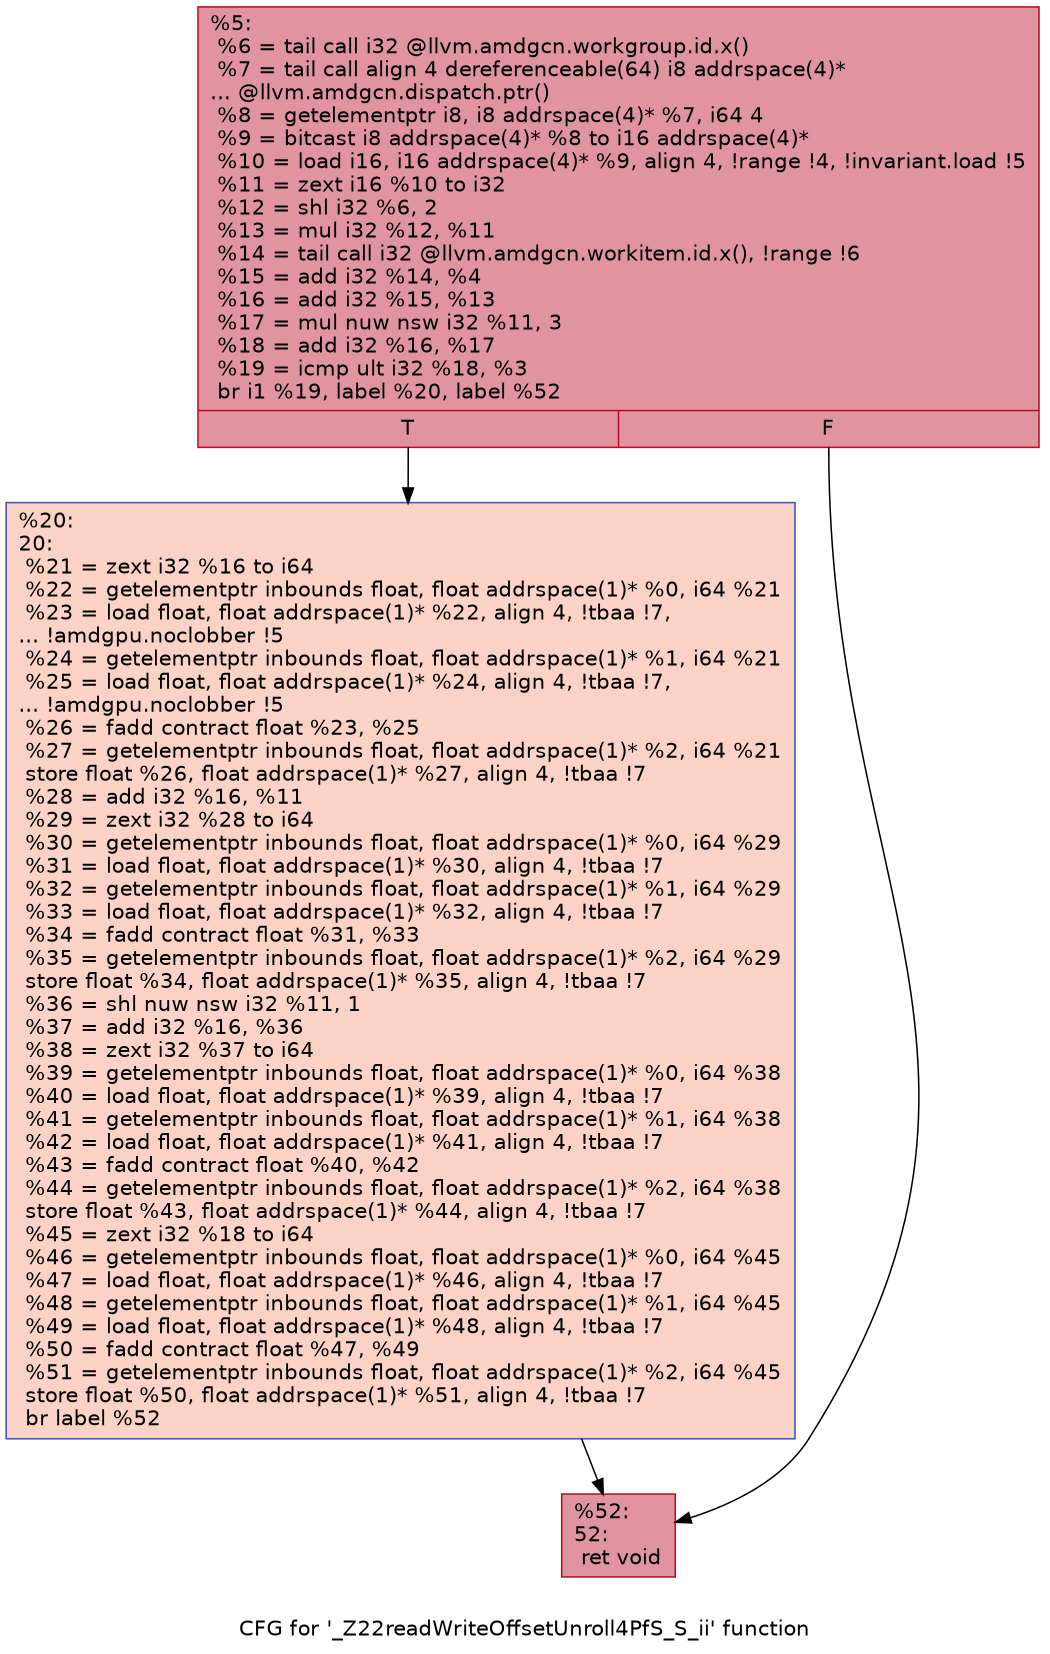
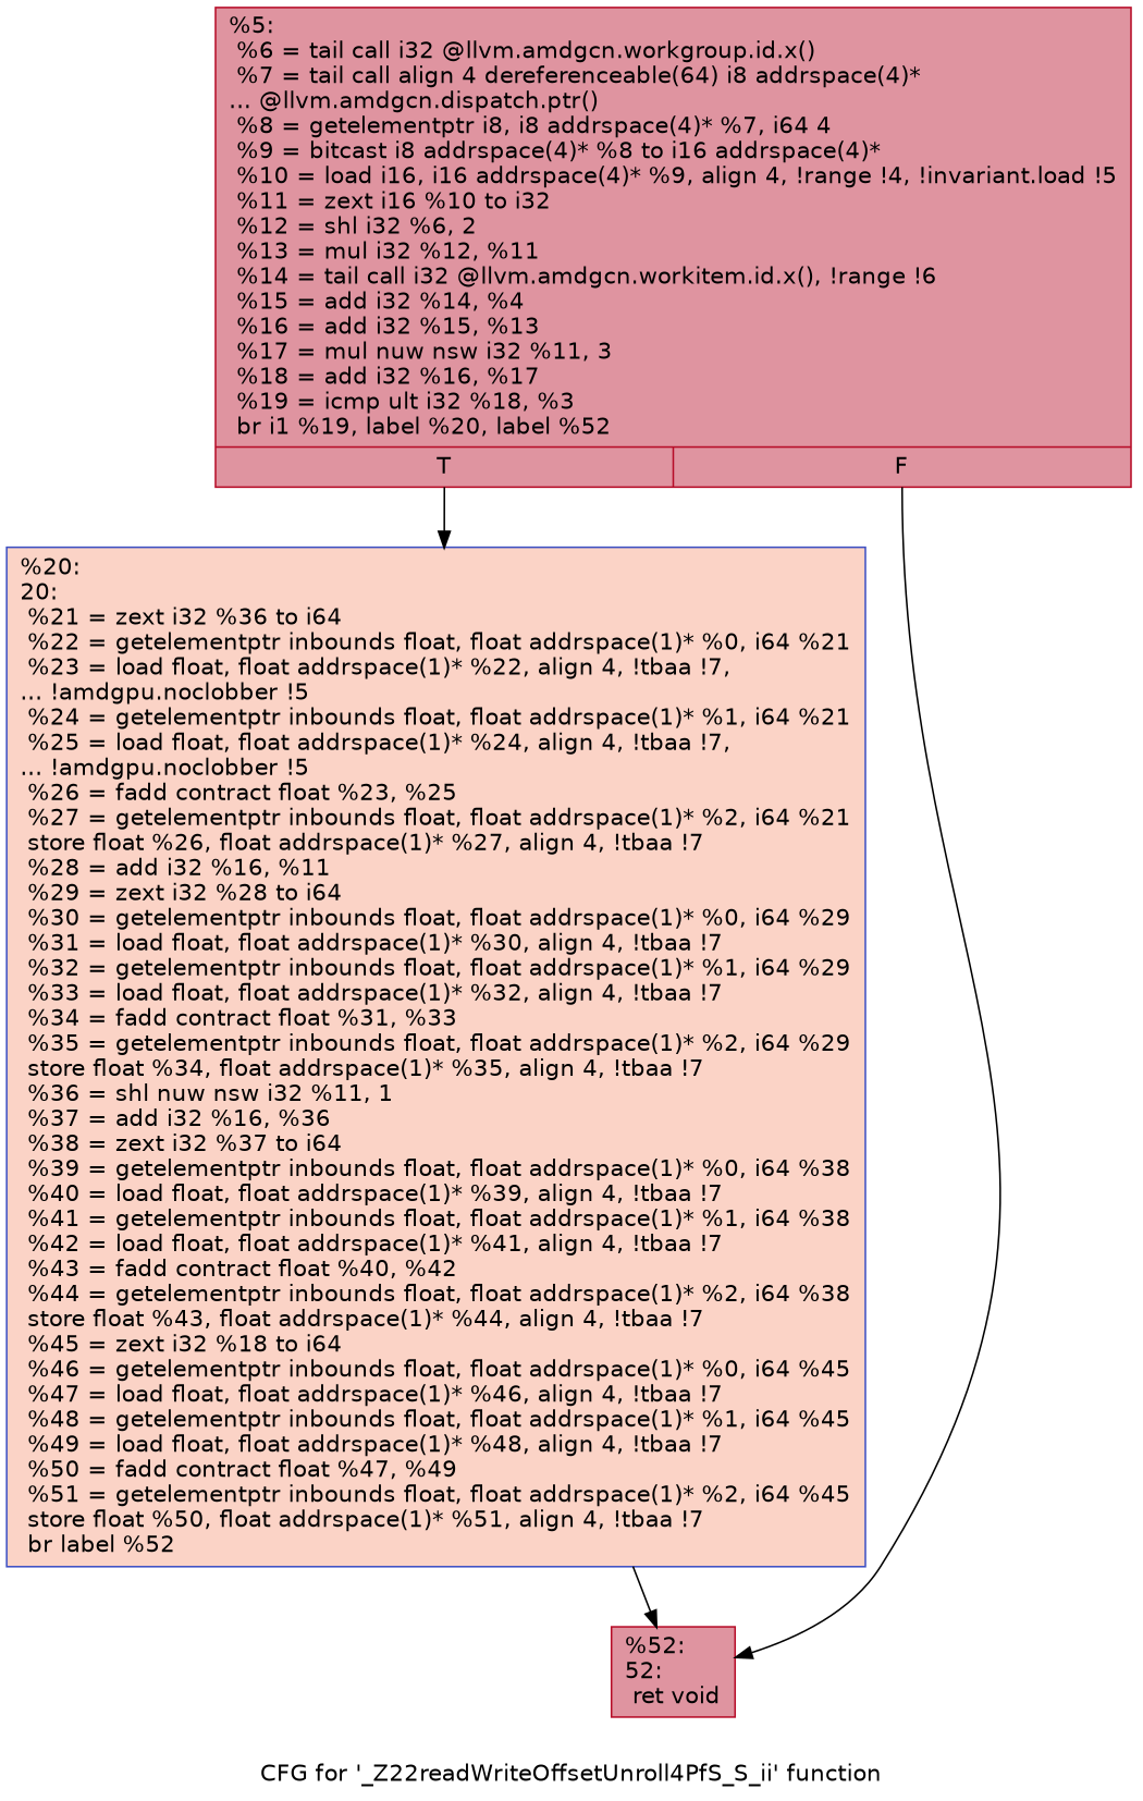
  digraph {
    label="CFG for '_Z22readWriteOffsetUnroll4PfS_S_ii' function"
    fontname="DejaVu Sans"
    node [color="#b70d28ff" fillcolor="#b70d2870" shape=record style=filled fontname="DejaVu Sans"]
    edge [fontname="DejaVu Sans"]
    n1 [label="{%5:\l  %6 = tail call i32 @llvm.amdgcn.workgroup.id.x()\l  %7 = tail call align 4 dereferenceable(64) i8 addrspace(4)*\l... @llvm.amdgcn.dispatch.ptr()\l  %8 = getelementptr i8, i8 addrspace(4)* %7, i64 4\l  %9 = bitcast i8 addrspace(4)* %8 to i16 addrspace(4)*\l  %10 = load i16, i16 addrspace(4)* %9, align 4, !range !4, !invariant.load !5\l  %11 = zext i16 %10 to i32\l  %12 = shl i32 %6, 2\l  %13 = mul i32 %12, %11\l  %14 = tail call i32 @llvm.amdgcn.workitem.id.x(), !range !6\l  %15 = add i32 %14, %4\l  %16 = add i32 %15, %13\l  %17 = mul nuw nsw i32 %11, 3\l  %18 = add i32 %16, %17\l  %19 = icmp ult i32 %18, %3\l  br i1 %19, label %20, label %52\l|{<s0>T|<s1>F}}"]
-   n2 [color="#3d50c3ff" fillcolor="#f59c7d70" label="{%20:\l20:                                               \l  %21 = zext i32 %16 to i64\l  %22 = getelementptr inbounds float, float addrspace(1)* %0, i64 %21\l  %23 = load float, float addrspace(1)* %22, align 4, !tbaa !7,\l... !amdgpu.noclobber !5\l  %24 = getelementptr inbounds float, float addrspace(1)* %1, i64 %21\l  %25 = load float, float addrspace(1)* %24, align 4, !tbaa !7,\l... !amdgpu.noclobber !5\l  %26 = fadd contract float %23, %25\l  %27 = getelementptr inbounds float, float addrspace(1)* %2, i64 %21\l  store float %26, float addrspace(1)* %27, align 4, !tbaa !7\l  %28 = add i32 %16, %11\l  %29 = zext i32 %28 to i64\l  %30 = getelementptr inbounds float, float addrspace(1)* %0, i64 %29\l  %31 = load float, float addrspace(1)* %30, align 4, !tbaa !7\l  %32 = getelementptr inbounds float, float addrspace(1)* %1, i64 %29\l  %33 = load float, float addrspace(1)* %32, align 4, !tbaa !7\l  %34 = fadd contract float %31, %33\l  %35 = getelementptr inbounds float, float addrspace(1)* %2, i64 %29\l  store float %34, float addrspace(1)* %35, align 4, !tbaa !7\l  %36 = shl nuw nsw i32 %11, 1\l  %37 = add i32 %16, %36\l  %38 = zext i32 %37 to i64\l  %39 = getelementptr inbounds float, float addrspace(1)* %0, i64 %38\l  %40 = load float, float addrspace(1)* %39, align 4, !tbaa !7\l  %41 = getelementptr inbounds float, float addrspace(1)* %1, i64 %38\l  %42 = load float, float addrspace(1)* %41, align 4, !tbaa !7\l  %43 = fadd contract float %40, %42\l  %44 = getelementptr inbounds float, float addrspace(1)* %2, i64 %38\l  store float %43, float addrspace(1)* %44, align 4, !tbaa !7\l  %45 = zext i32 %18 to i64\l  %46 = getelementptr inbounds float, float addrspace(1)* %0, i64 %45\l  %47 = load float, float addrspace(1)* %46, align 4, !tbaa !7\l  %48 = getelementptr inbounds float, float addrspace(1)* %1, i64 %45\l  %49 = load float, float addrspace(1)* %48, align 4, !tbaa !7\l  %50 = fadd contract float %47, %49\l  %51 = getelementptr inbounds float, float addrspace(1)* %2, i64 %45\l  store float %50, float addrspace(1)* %51, align 4, !tbaa !7\l  br label %52\l}"]
+   n2 [color="#3d50c3ff" fillcolor="#f59c7d70" label="{%20:\l20:                                               \l  %21 = zext i32 %36 to i64\l  %22 = getelementptr inbounds float, float addrspace(1)* %0, i64 %21\l  %23 = load float, float addrspace(1)* %22, align 4, !tbaa !7,\l... !amdgpu.noclobber !5\l  %24 = getelementptr inbounds float, float addrspace(1)* %1, i64 %21\l  %25 = load float, float addrspace(1)* %24, align 4, !tbaa !7,\l... !amdgpu.noclobber !5\l  %26 = fadd contract float %23, %25\l  %27 = getelementptr inbounds float, float addrspace(1)* %2, i64 %21\l  store float %26, float addrspace(1)* %27, align 4, !tbaa !7\l  %28 = add i32 %16, %11\l  %29 = zext i32 %28 to i64\l  %30 = getelementptr inbounds float, float addrspace(1)* %0, i64 %29\l  %31 = load float, float addrspace(1)* %30, align 4, !tbaa !7\l  %32 = getelementptr inbounds float, float addrspace(1)* %1, i64 %29\l  %33 = load float, float addrspace(1)* %32, align 4, !tbaa !7\l  %34 = fadd contract float %31, %33\l  %35 = getelementptr inbounds float, float addrspace(1)* %2, i64 %29\l  store float %34, float addrspace(1)* %35, align 4, !tbaa !7\l  %36 = shl nuw nsw i32 %11, 1\l  %37 = add i32 %16, %36\l  %38 = zext i32 %37 to i64\l  %39 = getelementptr inbounds float, float addrspace(1)* %0, i64 %38\l  %40 = load float, float addrspace(1)* %39, align 4, !tbaa !7\l  %41 = getelementptr inbounds float, float addrspace(1)* %1, i64 %38\l  %42 = load float, float addrspace(1)* %41, align 4, !tbaa !7\l  %43 = fadd contract float %40, %42\l  %44 = getelementptr inbounds float, float addrspace(1)* %2, i64 %38\l  store float %43, float addrspace(1)* %44, align 4, !tbaa !7\l  %45 = zext i32 %18 to i64\l  %46 = getelementptr inbounds float, float addrspace(1)* %0, i64 %45\l  %47 = load float, float addrspace(1)* %46, align 4, !tbaa !7\l  %48 = getelementptr inbounds float, float addrspace(1)* %1, i64 %45\l  %49 = load float, float addrspace(1)* %48, align 4, !tbaa !7\l  %50 = fadd contract float %47, %49\l  %51 = getelementptr inbounds float, float addrspace(1)* %2, i64 %45\l  store float %50, float addrspace(1)* %51, align 4, !tbaa !7\l  br label %52\l}"]
    n3 [label="{%52:\l52:                                               \l  ret void\l}"]
    n1 -> n2 [tailport=s0]
    n1 -> n3 [tailport=s1]
    n2 -> n3
  }
